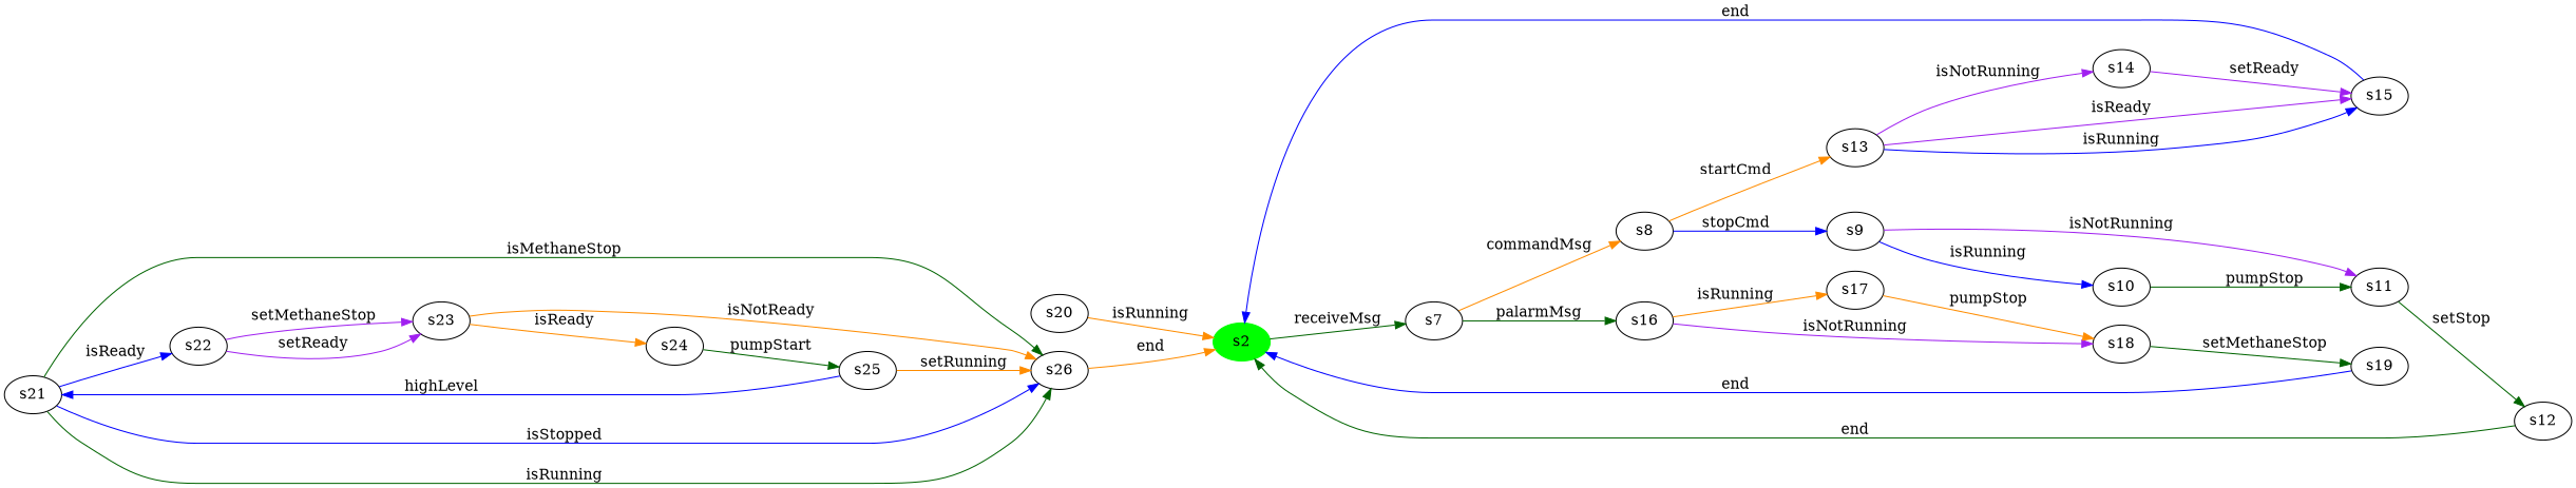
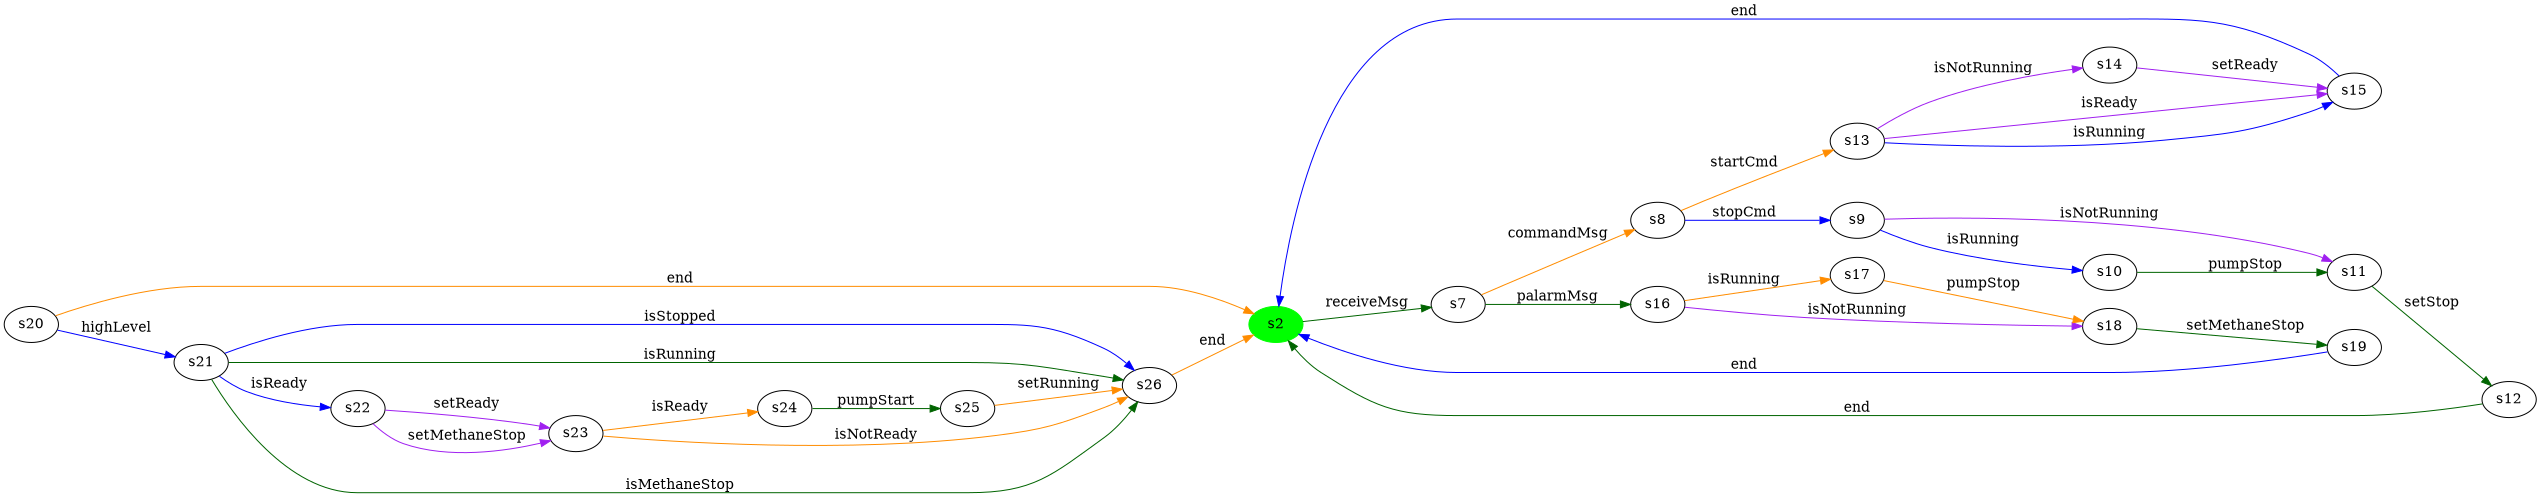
  digraph {
    rankdir=LR
    edge [color=darkgreen]
    n1 [color=green label=s2 style=filled]
    n2 [label=s7]
    n3 [label=s16]
    n4 [label=s8]
    n5 [label=s17]
    n6 [label=s18]
    n7 [label=s9]
    n8 [label=s13]
    n9 [label=s19]
    n10 [label=s10]
    n11 [label=s11]
    n12 [label=s15]
    n13 [label=s14]
    n14 [label=s12]
    n15 [label=s20]
    n16 [label=s21]
    n17 [label=s22]
    n18 [label=s26]
    n19 [label=s23]
    n20 [label=s24]
    n21 [label=s25]
    n1 -> n2 [label=" receiveMsg "]
    n2 -> n3 [label=" palarmMsg "]
    n2 -> n4 [color=darkorange label=" commandMsg "]
    n3 -> n5 [color=darkorange label=" isRunning "]
    n3 -> n6 [color=purple label=" isNotRunning "]
    n4 -> n7 [color=blue label=" stopCmd "]
    n4 -> n8 [color=darkorange label=" startCmd "]
    n5 -> n6 [color=darkorange label=" pumpStop "]
    n6 -> n9 [label=" setMethaneStop "]
    n7 -> n10 [color=blue label=" isRunning "]
    n7 -> n11 [color=purple label=" isNotRunning "]
    n8 -> n12 [color=purple label=" isReady "]
    n8 -> n12 [color=blue label=" isRunning "]
    n8 -> n13 [color=purple label=" isNotRunning "]
    n9 -> n1 [color=blue label=" end "]
    n10 -> n11 [label=" pumpStop "]
    n11 -> n14 [label=" setStop "]
    n12 -> n1 [color=blue label=" end "]
    n13 -> n12 [color=purple label=" setReady "]
    n14 -> n1 [label=" end "]
-   n15 -> n1 [color=darkorange label=" isRunning "]
-   n21 -> n16 [color=blue label=" highLevel "]
+   n15 -> n1 [color=darkorange label=" end "]
+   n15 -> n16 [color=blue label=" highLevel "]
    n16 -> n17 [color=blue label=" isReady "]
    n16 -> n18 [label=" isMethaneStop "]
    n16 -> n18 [color=blue label=" isStopped "]
    n16 -> n18 [label=" isRunning "]
    n17 -> n19 [color=purple label=" setReady "]
    n17 -> n19 [color=purple label=" setMethaneStop "]
    n18 -> n1 [color=darkorange label=" end "]
    n19 -> n18 [color=darkorange label=" isNotReady "]
    n19 -> n20 [color=darkorange label=" isReady "]
    n20 -> n21 [label=" pumpStart "]
    n21 -> n18 [color=darkorange label=" setRunning "]
  }
